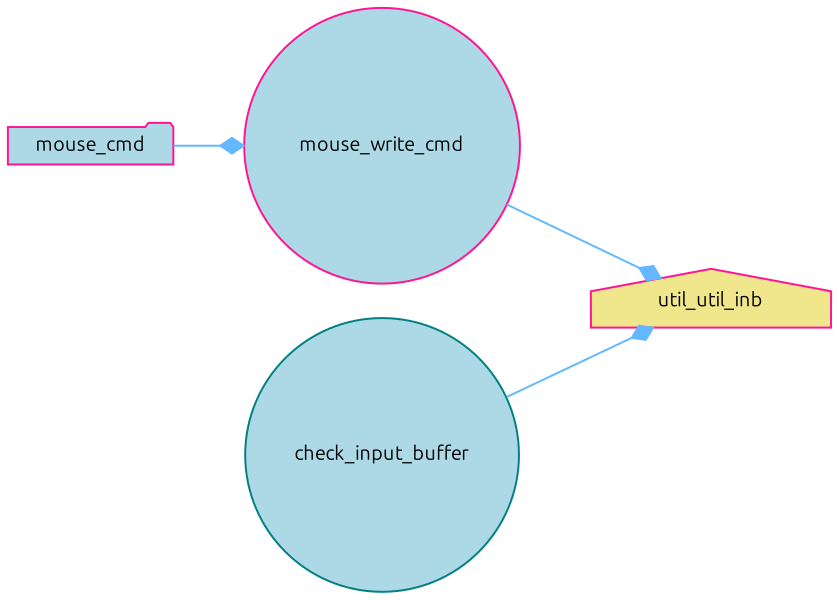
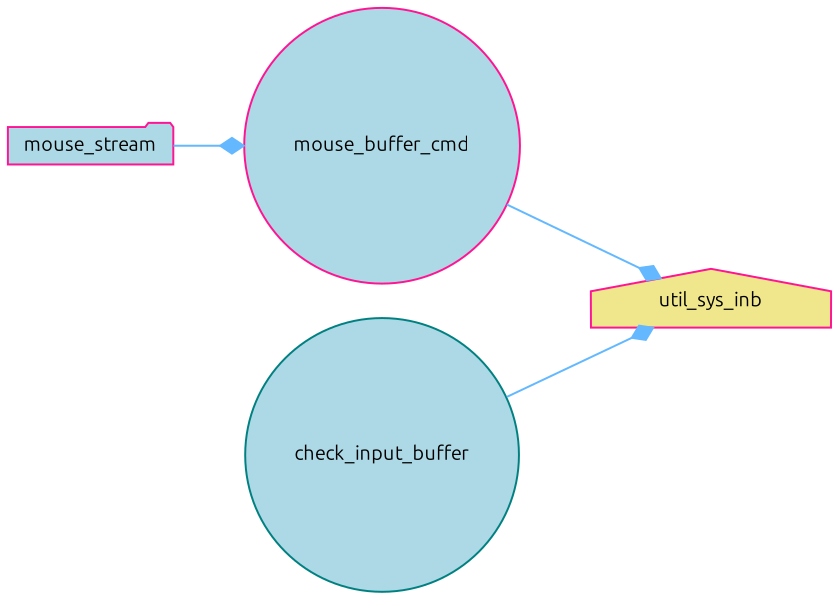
  digraph {
    fontname=Ubuntu
    rankdir=LR
    node [color=deeppink fillcolor=lightblue fontname=Ubuntu fontsize=10 shape=circle style=filled]
    edge [arrowhead=diamond color=steelblue1 fontname=Ubuntu fontsize=10 labelfontname=Helvetica labelfontsize=10 style=solid]
-   n1 [fontcolor=black height=0.2 label=mouse_cmd shape=folder width=0.4]
-   n2 [height=0.2 label=mouse_write_cmd width=0.4]
-   n3 [fillcolor=khaki height=0.2 label=util_util_inb shape=house width=0.4]
+   n1 [fontcolor=black height=0.2 label=mouse_stream shape=folder width=0.4]
+   n2 [height=0.2 label=mouse_buffer_cmd width=0.4]
+   n3 [fillcolor=khaki height=0.2 label=util_sys_inb shape=house width=0.4]
    n4 [color=teal height=0.2 label=check_input_buffer width=0.4]
    n1 -> n2
    n2 -> n3
    n4 -> n3
  }
